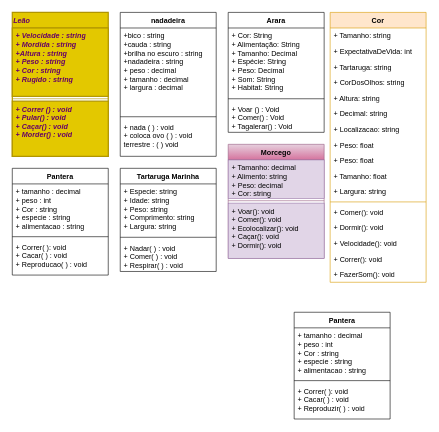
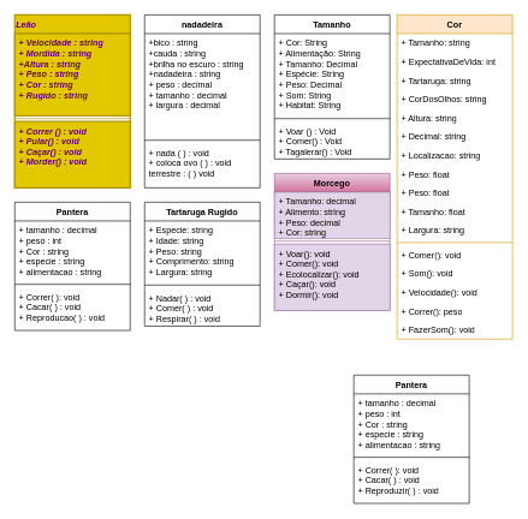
  <mxCell id="0" />
  <mxCell id="1" parent="0" />
  <mxCell id="2" value="Leão" style="swimlane;fontStyle=3;align=left;verticalAlign=top;childLayout=stackLayout;horizontal=1;startSize=26;horizontalStack=0;resizeParent=1;resizeParentMax=0;resizeLast=0;collapsible=1;marginBottom=0;strokeWidth=2;fillColor=#e3c800;fontColor=#660066;strokeColor=#B09500;labelBackgroundColor=none;labelBorderColor=none;html=1;" vertex="1" parent="1"><mxGeometry x="20" y="20" width="160" height="240" as="geometry" /></mxCell>
  <mxCell id="3" value="+ Velocidade : string&lt;br&gt;+ Mordida : string&lt;br&gt;+Altura : string&lt;br&gt;+ Peso : string&lt;br&gt;+ Cor : string&lt;br&gt;+ Rugido : string" style="text;strokeColor=#B09500;fillColor=#e3c800;align=left;verticalAlign=top;spacingLeft=4;spacingRight=4;overflow=hidden;rotatable=0;points=[[0,0.5],[1,0.5]];portConstraint=eastwest;strokeWidth=2;fontColor=#660066;fontStyle=3;labelBackgroundColor=none;labelBorderColor=none;html=1;" vertex="1" parent="2"><mxGeometry y="26" width="160" height="114" as="geometry" /></mxCell>
  <mxCell id="4" value="" style="line;strokeWidth=1;fillColor=#e3c800;align=left;verticalAlign=middle;spacingTop=-1;spacingLeft=3;spacingRight=3;rotatable=0;labelPosition=right;points=[];portConstraint=eastwest;strokeColor=#B09500;fontColor=#660066;fontStyle=3;labelBackgroundColor=none;labelBorderColor=none;html=1;" vertex="1" parent="2"><mxGeometry y="140" width="160" height="8" as="geometry" /></mxCell>
  <mxCell id="5" value="+ Correr () : void&lt;br&gt;+ Pular() : void&lt;br&gt;+ Caçar() : void&lt;br&gt;+ Morder() : void" style="text;strokeColor=#B09500;fillColor=#e3c800;align=left;verticalAlign=top;spacingLeft=4;spacingRight=4;overflow=hidden;rotatable=0;points=[[0,0.5],[1,0.5]];portConstraint=eastwest;strokeWidth=2;fontColor=#660066;fontStyle=3;labelBackgroundColor=none;labelBorderColor=none;html=1;" vertex="1" parent="2"><mxGeometry y="148" width="160" height="92" as="geometry" /></mxCell>
  <mxCell id="6" value="nadadeira" style="swimlane;fontStyle=1;align=center;verticalAlign=top;childLayout=stackLayout;horizontal=1;startSize=26;horizontalStack=0;resizeParent=1;resizeParentMax=0;resizeLast=0;collapsible=1;marginBottom=0;whiteSpace=wrap;html=1;" vertex="1" parent="1"><mxGeometry x="200" y="20" width="160" height="240" as="geometry" /></mxCell>
  <mxCell id="7" value="+bico : string&lt;br style=&quot;border-color: var(--border-color);&quot;&gt;+cauda : string&lt;br style=&quot;border-color: var(--border-color);&quot;&gt;+brilha no escuro : string&amp;nbsp;&lt;br style=&quot;border-color: var(--border-color);&quot;&gt;+nadadeira : string&lt;br&gt;+ peso : decimal&lt;br&gt;+ tamanho : decimal&lt;br&gt;+ largura : decimal" style="text;strokeColor=none;fillColor=none;align=left;verticalAlign=top;spacingLeft=4;spacingRight=4;overflow=hidden;rotatable=0;points=[[0,0.5],[1,0.5]];portConstraint=eastwest;whiteSpace=wrap;html=1;" vertex="1" parent="6"><mxGeometry y="26" width="160" height="144" as="geometry" /></mxCell>
  <mxCell id="8" value="" style="line;strokeWidth=1;fillColor=none;align=left;verticalAlign=middle;spacingTop=-1;spacingLeft=3;spacingRight=3;rotatable=0;labelPosition=right;points=[];portConstraint=eastwest;strokeColor=inherit;" vertex="1" parent="6"><mxGeometry y="170" width="160" height="8" as="geometry" /></mxCell>
  <mxCell id="9" value="+ nada ( ) : void&lt;br&gt;+ coloca ovo ( ) : void&amp;nbsp;&lt;br&gt;terrestre : ( ) void" style="text;strokeColor=none;fillColor=none;align=left;verticalAlign=top;spacingLeft=4;spacingRight=4;overflow=hidden;rotatable=0;points=[[0,0.5],[1,0.5]];portConstraint=eastwest;whiteSpace=wrap;html=1;" vertex="1" parent="6"><mxGeometry y="178" width="160" height="62" as="geometry" /></mxCell>
  <mxCell id="10" value="Pantera" style="swimlane;fontStyle=1;align=center;verticalAlign=top;childLayout=stackLayout;horizontal=1;startSize=26;horizontalStack=0;resizeParent=1;resizeParentMax=0;resizeLast=0;collapsible=1;marginBottom=0;whiteSpace=wrap;html=1;" vertex="1" parent="1"><mxGeometry x="20" y="280" width="160" height="178" as="geometry" /></mxCell>
  <mxCell id="11" value="+ tamanho : decimal&lt;br&gt;+ peso : int&lt;br&gt;+ Cor : string&lt;br&gt;+ especie : string&lt;br&gt;+ alimentacao : string" style="text;strokeColor=none;fillColor=none;align=left;verticalAlign=top;spacingLeft=4;spacingRight=4;overflow=hidden;rotatable=0;points=[[0,0.5],[1,0.5]];portConstraint=eastwest;whiteSpace=wrap;html=1;" vertex="1" parent="10"><mxGeometry y="26" width="160" height="84" as="geometry" /></mxCell>
  <mxCell id="12" value="" style="line;strokeWidth=1;fillColor=none;align=left;verticalAlign=middle;spacingTop=-1;spacingLeft=3;spacingRight=3;rotatable=0;labelPosition=right;points=[];portConstraint=eastwest;strokeColor=inherit;" vertex="1" parent="10"><mxGeometry y="110" width="160" height="8" as="geometry" /></mxCell>
  <mxCell id="13" value="+ Correr( ): void&lt;br&gt;+ Cacar( ) : void&lt;br&gt;+ Reproducao( ) : void" style="text;strokeColor=none;fillColor=none;align=left;verticalAlign=top;spacingLeft=4;spacingRight=4;overflow=hidden;rotatable=0;points=[[0,0.5],[1,0.5]];portConstraint=eastwest;whiteSpace=wrap;html=1;" vertex="1" parent="10"><mxGeometry y="118" width="160" height="60" as="geometry" /></mxCell>
- <mxCell id="14" value="Arara" style="swimlane;fontStyle=1;align=center;verticalAlign=top;childLayout=stackLayout;horizontal=1;startSize=26;horizontalStack=0;resizeParent=1;resizeParentMax=0;resizeLast=0;collapsible=1;marginBottom=0;whiteSpace=wrap;html=1;" vertex="1" parent="1"><mxGeometry x="380" y="20" width="160" height="200" as="geometry" /></mxCell>
+ <mxCell id="14" value="Tamanho" style="swimlane;fontStyle=1;align=center;verticalAlign=top;childLayout=stackLayout;horizontal=1;startSize=26;horizontalStack=0;resizeParent=1;resizeParentMax=0;resizeLast=0;collapsible=1;marginBottom=0;whiteSpace=wrap;html=1;" vertex="1" parent="1"><mxGeometry x="380" y="20" width="160" height="200" as="geometry" /></mxCell>
  <mxCell id="15" value="+ Cor: String&lt;br&gt;+ Alimentação: String&lt;br&gt;+ Tamanho: Decimal&lt;br&gt;+ Espécie: String&lt;br&gt;+ Peso: Decimal&lt;br&gt;+ Som: String&lt;br&gt;+ Habitat: String" style="text;strokeColor=none;fillColor=none;align=left;verticalAlign=top;spacingLeft=4;spacingRight=4;overflow=hidden;rotatable=0;points=[[0,0.5],[1,0.5]];portConstraint=eastwest;whiteSpace=wrap;html=1;" vertex="1" parent="14"><mxGeometry y="26" width="160" height="114" as="geometry" /></mxCell>
  <mxCell id="16" value="" style="line;strokeWidth=1;fillColor=none;align=left;verticalAlign=middle;spacingTop=-1;spacingLeft=3;spacingRight=3;rotatable=0;labelPosition=right;points=[];portConstraint=eastwest;strokeColor=inherit;" vertex="1" parent="14"><mxGeometry y="140" width="160" height="8" as="geometry" /></mxCell>
  <mxCell id="17" value="+ Voar () : Void&lt;br&gt;+ Comer() : Void&lt;br&gt;+ Tagalerar() : Void" style="text;strokeColor=none;fillColor=none;align=left;verticalAlign=top;spacingLeft=4;spacingRight=4;overflow=hidden;rotatable=0;points=[[0,0.5],[1,0.5]];portConstraint=eastwest;whiteSpace=wrap;html=1;" vertex="1" parent="14"><mxGeometry y="148" width="160" height="52" as="geometry" /></mxCell>
- <mxCell id="18" value="Tartaruga Marinha" style="swimlane;fontStyle=1;align=center;verticalAlign=top;childLayout=stackLayout;horizontal=1;startSize=26;horizontalStack=0;resizeParent=1;resizeParentMax=0;resizeLast=0;collapsible=1;marginBottom=0;whiteSpace=wrap;html=1;" vertex="1" parent="1"><mxGeometry x="200" y="280" width="160" height="172" as="geometry" /></mxCell>
+ <mxCell id="18" value="Tartaruga Rugido" style="swimlane;fontStyle=1;align=center;verticalAlign=top;childLayout=stackLayout;horizontal=1;startSize=26;horizontalStack=0;resizeParent=1;resizeParentMax=0;resizeLast=0;collapsible=1;marginBottom=0;whiteSpace=wrap;html=1;" vertex="1" parent="1"><mxGeometry x="200" y="280" width="160" height="172" as="geometry" /></mxCell>
  <mxCell id="19" value="+ Especie: string&lt;br&gt;+ Idade: string&lt;br&gt;+ Peso: string&lt;br&gt;+ Comprimento: string&lt;br&gt;+ Largura: string&amp;nbsp;&lt;br&gt;" style="text;strokeColor=none;fillColor=none;align=left;verticalAlign=top;spacingLeft=4;spacingRight=4;overflow=hidden;rotatable=0;points=[[0,0.5],[1,0.5]];portConstraint=eastwest;whiteSpace=wrap;html=1;" vertex="1" parent="18"><mxGeometry y="26" width="160" height="84" as="geometry" /></mxCell>
  <mxCell id="20" value="" style="line;strokeWidth=1;fillColor=none;align=left;verticalAlign=middle;spacingTop=-1;spacingLeft=3;spacingRight=3;rotatable=0;labelPosition=right;points=[];portConstraint=eastwest;strokeColor=inherit;" vertex="1" parent="18"><mxGeometry y="110" width="160" height="10" as="geometry" /></mxCell>
  <mxCell id="21" value="+ Nadar( ) : void&lt;br&gt;+ Comer( ) : void&lt;br&gt;+ Respirar( ) : void" style="text;strokeColor=none;fillColor=none;align=left;verticalAlign=top;spacingLeft=4;spacingRight=4;overflow=hidden;rotatable=0;points=[[0,0.5],[1,0.5]];portConstraint=eastwest;whiteSpace=wrap;html=1;" vertex="1" parent="18"><mxGeometry y="120" width="160" height="52" as="geometry" /></mxCell>
  <mxCell id="22" value="Cor" style="swimlane;fontStyle=1;align=center;verticalAlign=top;childLayout=stackLayout;horizontal=1;startSize=26;horizontalStack=0;resizeParent=1;resizeParentMax=0;resizeLast=0;collapsible=1;marginBottom=0;whiteSpace=wrap;html=1;fillColor=#ffe6cc;strokeColor=#d79b00;" vertex="1" parent="1"><mxGeometry x="550" y="20" width="160" height="450" as="geometry" /></mxCell>
  <mxCell id="23" value="+ Tamanho: string" style="text;strokeColor=none;fillColor=none;align=left;verticalAlign=top;spacingLeft=4;spacingRight=4;overflow=hidden;rotatable=0;points=[[0,0.5],[1,0.5]];portConstraint=eastwest;whiteSpace=wrap;html=1;" vertex="1" parent="22"><mxGeometry y="26" width="160" height="26" as="geometry" /></mxCell>
  <mxCell id="24" value="+ ExpectativaDeVida: int" style="text;strokeColor=none;fillColor=none;align=left;verticalAlign=top;spacingLeft=4;spacingRight=4;overflow=hidden;rotatable=0;points=[[0,0.5],[1,0.5]];portConstraint=eastwest;whiteSpace=wrap;html=1;" vertex="1" parent="22"><mxGeometry y="52" width="160" height="26" as="geometry" /></mxCell>
  <mxCell id="25" value="+ Tartaruga: string" style="text;strokeColor=none;fillColor=none;align=left;verticalAlign=top;spacingLeft=4;spacingRight=4;overflow=hidden;rotatable=0;points=[[0,0.5],[1,0.5]];portConstraint=eastwest;whiteSpace=wrap;html=1;" vertex="1" parent="22"><mxGeometry y="78" width="160" height="26" as="geometry" /></mxCell>
  <mxCell id="26" value="+ CorDosOlhos: string" style="text;strokeColor=none;fillColor=none;align=left;verticalAlign=top;spacingLeft=4;spacingRight=4;overflow=hidden;rotatable=0;points=[[0,0.5],[1,0.5]];portConstraint=eastwest;whiteSpace=wrap;html=1;" vertex="1" parent="22"><mxGeometry y="104" width="160" height="26" as="geometry" /></mxCell>
  <mxCell id="27" value="+ Altura: string" style="text;strokeColor=none;fillColor=none;align=left;verticalAlign=top;spacingLeft=4;spacingRight=4;overflow=hidden;rotatable=0;points=[[0,0.5],[1,0.5]];portConstraint=eastwest;whiteSpace=wrap;html=1;" vertex="1" parent="22"><mxGeometry y="130" width="160" height="26" as="geometry" /></mxCell>
  <mxCell id="28" value="+ Decimal: string" style="text;strokeColor=none;fillColor=none;align=left;verticalAlign=top;spacingLeft=4;spacingRight=4;overflow=hidden;rotatable=0;points=[[0,0.5],[1,0.5]];portConstraint=eastwest;whiteSpace=wrap;html=1;" vertex="1" parent="22"><mxGeometry y="156" width="160" height="26" as="geometry" /></mxCell>
  <mxCell id="29" value="+ Localizacao: string" style="text;strokeColor=none;fillColor=none;align=left;verticalAlign=top;spacingLeft=4;spacingRight=4;overflow=hidden;rotatable=0;points=[[0,0.5],[1,0.5]];portConstraint=eastwest;whiteSpace=wrap;html=1;" vertex="1" parent="22"><mxGeometry y="182" width="160" height="26" as="geometry" /></mxCell>
  <mxCell id="30" value="+ Peso: float" style="text;strokeColor=none;fillColor=none;align=left;verticalAlign=top;spacingLeft=4;spacingRight=4;overflow=hidden;rotatable=0;points=[[0,0.5],[1,0.5]];portConstraint=eastwest;whiteSpace=wrap;html=1;" vertex="1" parent="22"><mxGeometry y="208" width="160" height="26" as="geometry" /></mxCell>
  <mxCell id="31" value="+ Peso: float" style="text;strokeColor=none;fillColor=none;align=left;verticalAlign=top;spacingLeft=4;spacingRight=4;overflow=hidden;rotatable=0;points=[[0,0.5],[1,0.5]];portConstraint=eastwest;whiteSpace=wrap;html=1;" vertex="1" parent="22"><mxGeometry y="234" width="160" height="26" as="geometry" /></mxCell>
  <mxCell id="32" value="+ Tamanho: float" style="text;strokeColor=none;fillColor=none;align=left;verticalAlign=top;spacingLeft=4;spacingRight=4;overflow=hidden;rotatable=0;points=[[0,0.5],[1,0.5]];portConstraint=eastwest;whiteSpace=wrap;html=1;" vertex="1" parent="22"><mxGeometry y="260" width="160" height="26" as="geometry" /></mxCell>
  <mxCell id="33" value="+ Largura: string" style="text;align=left;verticalAlign=top;spacingLeft=4;spacingRight=4;overflow=hidden;rotatable=0;points=[[0,0.5],[1,0.5]];portConstraint=eastwest;whiteSpace=wrap;html=1;" vertex="1" parent="22"><mxGeometry y="286" width="160" height="26" as="geometry" /></mxCell>
  <mxCell id="34" value="" style="line;strokeWidth=1;fillColor=none;align=left;verticalAlign=middle;spacingTop=-1;spacingLeft=3;spacingRight=3;rotatable=0;labelPosition=right;points=[];portConstraint=eastwest;strokeColor=inherit;" vertex="1" parent="22"><mxGeometry y="312" width="160" height="8" as="geometry" /></mxCell>
  <mxCell id="35" value="+ Comer(): void" style="text;strokeColor=none;fillColor=none;align=left;verticalAlign=top;spacingLeft=4;spacingRight=4;overflow=hidden;rotatable=0;points=[[0,0.5],[1,0.5]];portConstraint=eastwest;whiteSpace=wrap;html=1;" vertex="1" parent="22"><mxGeometry y="320" width="160" height="26" as="geometry" /></mxCell>
- <mxCell id="36" value="+ Dormir(): void" style="text;strokeColor=none;fillColor=none;align=left;verticalAlign=top;spacingLeft=4;spacingRight=4;overflow=hidden;rotatable=0;points=[[0,0.5],[1,0.5]];portConstraint=eastwest;whiteSpace=wrap;html=1;" vertex="1" parent="22"><mxGeometry y="346" width="160" height="26" as="geometry" /></mxCell>
+ <mxCell id="36" value="+ Som(): void" style="text;strokeColor=none;fillColor=none;align=left;verticalAlign=top;spacingLeft=4;spacingRight=4;overflow=hidden;rotatable=0;points=[[0,0.5],[1,0.5]];portConstraint=eastwest;whiteSpace=wrap;html=1;" vertex="1" parent="22"><mxGeometry y="346" width="160" height="26" as="geometry" /></mxCell>
  <mxCell id="37" value="+ Velocidade(): void" style="text;strokeColor=none;fillColor=none;align=left;verticalAlign=top;spacingLeft=4;spacingRight=4;overflow=hidden;rotatable=0;points=[[0,0.5],[1,0.5]];portConstraint=eastwest;whiteSpace=wrap;html=1;" vertex="1" parent="22"><mxGeometry y="372" width="160" height="26" as="geometry" /></mxCell>
- <mxCell id="38" value="+ Correr(): void" style="text;strokeColor=none;fillColor=none;align=left;verticalAlign=top;spacingLeft=4;spacingRight=4;overflow=hidden;rotatable=0;points=[[0,0.5],[1,0.5]];portConstraint=eastwest;whiteSpace=wrap;html=1;" vertex="1" parent="22"><mxGeometry y="398" width="160" height="26" as="geometry" /></mxCell>
+ <mxCell id="38" value="+ Correr(): peso" style="text;strokeColor=none;fillColor=none;align=left;verticalAlign=top;spacingLeft=4;spacingRight=4;overflow=hidden;rotatable=0;points=[[0,0.5],[1,0.5]];portConstraint=eastwest;whiteSpace=wrap;html=1;" vertex="1" parent="22"><mxGeometry y="398" width="160" height="26" as="geometry" /></mxCell>
  <mxCell id="39" value="+ FazerSom(): void" style="text;strokeColor=none;fillColor=none;align=left;verticalAlign=top;spacingLeft=4;spacingRight=4;overflow=hidden;rotatable=0;points=[[0,0.5],[1,0.5]];portConstraint=eastwest;whiteSpace=wrap;html=1;" vertex="1" parent="22"><mxGeometry y="424" width="160" height="26" as="geometry" /></mxCell>
  <mxCell id="40" value="Morcego" style="swimlane;fontStyle=1;align=center;verticalAlign=top;childLayout=stackLayout;horizontal=1;startSize=26;horizontalStack=0;resizeParent=1;resizeParentMax=0;resizeLast=0;collapsible=1;marginBottom=0;whiteSpace=wrap;html=1;fillColor=#e6d0de;strokeColor=#996185;gradientColor=#d5739d;" vertex="1" parent="1"><mxGeometry x="380" y="240" width="160" height="190" as="geometry" /></mxCell>
  <mxCell id="41" value="+ Tamanho: decimal&lt;br&gt;+ Alimento: string&lt;br&gt;+ Peso: decimal&lt;br&gt;+ Cor: string" style="text;strokeColor=#9673a6;fillColor=#e1d5e7;align=left;verticalAlign=top;spacingLeft=4;spacingRight=4;overflow=hidden;rotatable=0;points=[[0,0.5],[1,0.5]];portConstraint=eastwest;whiteSpace=wrap;html=1;" vertex="1" parent="40"><mxGeometry y="26" width="160" height="64" as="geometry" /></mxCell>
  <mxCell id="42" value="" style="line;strokeWidth=1;fillColor=none;align=left;verticalAlign=middle;spacingTop=-1;spacingLeft=3;spacingRight=3;rotatable=0;labelPosition=right;points=[];portConstraint=eastwest;strokeColor=inherit;" vertex="1" parent="40"><mxGeometry y="90" width="160" height="8" as="geometry" /></mxCell>
  <mxCell id="43" value="+ Voar(): void&lt;br&gt;+ Comer(): void&lt;br&gt;+ Ecolocalizar(): void&lt;br&gt;+ Caçar(): void&lt;br&gt;+ Dormir(): void" style="text;strokeColor=#9673a6;fillColor=#e1d5e7;align=left;verticalAlign=top;spacingLeft=4;spacingRight=4;overflow=hidden;rotatable=0;points=[[0,0.5],[1,0.5]];portConstraint=eastwest;whiteSpace=wrap;html=1;" vertex="1" parent="40"><mxGeometry y="98" width="160" height="92" as="geometry" /></mxCell>
  <mxCell id="44" value="Pantera" style="swimlane;fontStyle=1;align=center;verticalAlign=top;childLayout=stackLayout;horizontal=1;startSize=26;horizontalStack=0;resizeParent=1;resizeParentMax=0;resizeLast=0;collapsible=1;marginBottom=0;whiteSpace=wrap;html=1;" vertex="1" parent="1"><mxGeometry x="490" y="520" width="160" height="178" as="geometry" /></mxCell>
  <mxCell id="45" value="+ tamanho : decimal&lt;br&gt;+ peso : int&lt;br&gt;+ Cor : string&lt;br&gt;+ especie : string&lt;br&gt;+ alimentacao : string" style="text;strokeColor=none;fillColor=none;align=left;verticalAlign=top;spacingLeft=4;spacingRight=4;overflow=hidden;rotatable=0;points=[[0,0.5],[1,0.5]];portConstraint=eastwest;whiteSpace=wrap;html=1;" vertex="1" parent="44"><mxGeometry y="26" width="160" height="84" as="geometry" /></mxCell>
  <mxCell id="46" value="" style="line;strokeWidth=1;fillColor=none;align=left;verticalAlign=middle;spacingTop=-1;spacingLeft=3;spacingRight=3;rotatable=0;labelPosition=right;points=[];portConstraint=eastwest;strokeColor=inherit;" vertex="1" parent="44"><mxGeometry y="110" width="160" height="8" as="geometry" /></mxCell>
  <mxCell id="47" value="+ Correr( ): void&lt;br&gt;+ Cacar( ) : void&lt;br&gt;+ Reproduzir( ) : void" style="text;strokeColor=none;fillColor=none;align=left;verticalAlign=top;spacingLeft=4;spacingRight=4;overflow=hidden;rotatable=0;points=[[0,0.5],[1,0.5]];portConstraint=eastwest;whiteSpace=wrap;html=1;" vertex="1" parent="44"><mxGeometry y="118" width="160" height="60" as="geometry" /></mxCell>
